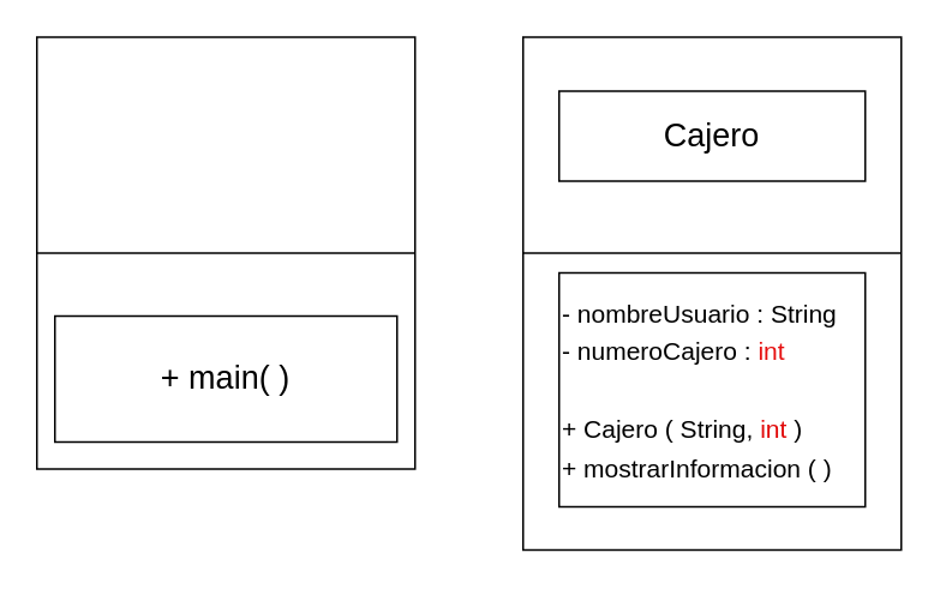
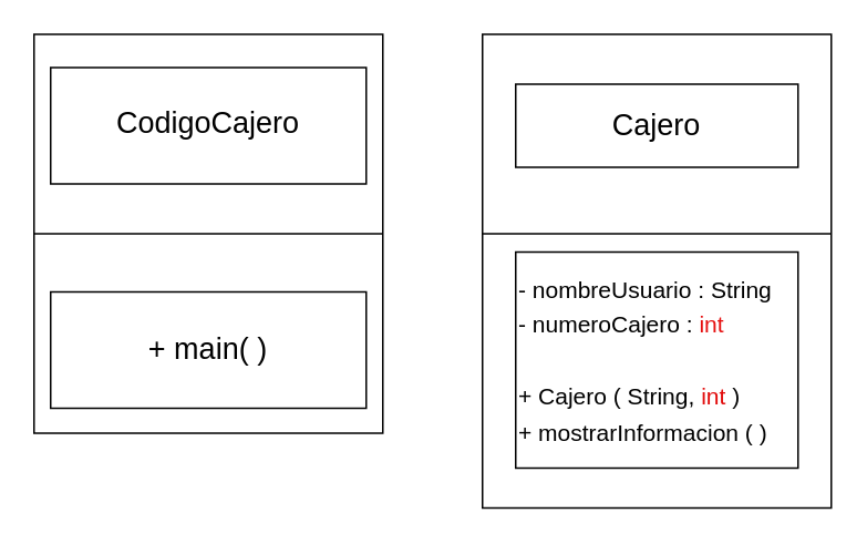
  <mxCell id="0" />
  <mxCell id="1" parent="0" />
  <mxCell id="2" value="" style="shape=table;startSize=0;container=1;collapsible=0;childLayout=tableLayout;" vertex="1" parent="1"><mxGeometry x="20" y="20" width="210" height="240" as="geometry" /></mxCell>
  <mxCell id="3" value="" style="shape=tableRow;horizontal=0;startSize=0;swimlaneHead=0;swimlaneBody=0;top=0;left=0;bottom=0;right=0;collapsible=0;dropTarget=0;fillColor=none;points=[[0,0.5],[1,0.5]];portConstraint=eastwest;" vertex="1" parent="2"><mxGeometry width="210" height="120" as="geometry" /></mxCell>
  <mxCell id="4" value="" style="shape=partialRectangle;html=1;whiteSpace=wrap;connectable=0;overflow=hidden;fillColor=none;top=0;left=0;bottom=0;right=0;pointerEvents=1;" vertex="1" parent="3"><mxGeometry width="210" height="120" as="geometry"><mxRectangle width="210" height="120" as="alternateBounds" /></mxGeometry></mxCell>
  <mxCell id="5" value="" style="shape=tableRow;horizontal=0;startSize=0;swimlaneHead=0;swimlaneBody=0;top=0;left=0;bottom=0;right=0;collapsible=0;dropTarget=0;fillColor=none;points=[[0,0.5],[1,0.5]];portConstraint=eastwest;" vertex="1" parent="2"><mxGeometry y="120" width="210" height="120" as="geometry" /></mxCell>
  <mxCell id="6" value="" style="shape=partialRectangle;html=1;whiteSpace=wrap;connectable=0;overflow=hidden;fillColor=none;top=0;left=0;bottom=0;right=0;pointerEvents=1;" vertex="1" parent="5"><mxGeometry width="210" height="120" as="geometry"><mxRectangle width="210" height="120" as="alternateBounds" /></mxGeometry></mxCell>
+ <mxCell id="7" value="&lt;p style=&quot;line-height: 120%;&quot;&gt;&lt;font style=&quot;font-size: 18px;&quot;&gt;CodigoCajero&lt;/font&gt;&lt;/p&gt;" style="whiteSpace=wrap;html=1;" vertex="1" parent="1"><mxGeometry x="30" y="40" width="190" height="70" as="geometry" /></mxCell>
  <mxCell id="8" value="+ main( )" style="whiteSpace=wrap;html=1;fontSize=18;" vertex="1" parent="1"><mxGeometry x="30" y="175" width="190" height="70" as="geometry" /></mxCell>
  <mxCell id="9" value="" style="shape=table;startSize=0;container=1;collapsible=0;childLayout=tableLayout;fontSize=18;" vertex="1" parent="1"><mxGeometry x="290" y="20" width="210" height="285" as="geometry" /></mxCell>
  <mxCell id="10" value="" style="shape=tableRow;horizontal=0;startSize=0;swimlaneHead=0;swimlaneBody=0;top=0;left=0;bottom=0;right=0;collapsible=0;dropTarget=0;fillColor=none;points=[[0,0.5],[1,0.5]];portConstraint=eastwest;fontSize=18;" vertex="1" parent="9"><mxGeometry width="210" height="120" as="geometry" /></mxCell>
  <mxCell id="11" value="" style="shape=partialRectangle;html=1;whiteSpace=wrap;connectable=0;overflow=hidden;fillColor=none;top=0;left=0;bottom=0;right=0;pointerEvents=1;fontSize=18;" vertex="1" parent="10"><mxGeometry width="210" height="120" as="geometry"><mxRectangle width="210" height="120" as="alternateBounds" /></mxGeometry></mxCell>
  <mxCell id="12" value="" style="shape=tableRow;horizontal=0;startSize=0;swimlaneHead=0;swimlaneBody=0;top=0;left=0;bottom=0;right=0;collapsible=0;dropTarget=0;fillColor=none;points=[[0,0.5],[1,0.5]];portConstraint=eastwest;fontSize=18;" vertex="1" parent="9"><mxGeometry y="120" width="210" height="165" as="geometry" /></mxCell>
  <mxCell id="13" value="" style="shape=partialRectangle;html=1;whiteSpace=wrap;connectable=0;overflow=hidden;fillColor=none;top=0;left=0;bottom=0;right=0;pointerEvents=1;fontSize=18;" vertex="1" parent="12"><mxGeometry width="210" height="165" as="geometry"><mxRectangle width="210" height="165" as="alternateBounds" /></mxGeometry></mxCell>
  <mxCell id="14" value="Cajero" style="whiteSpace=wrap;html=1;fontSize=18;" vertex="1" parent="1"><mxGeometry x="310" y="50" width="170" height="50" as="geometry" /></mxCell>
  <mxCell id="15" value="&lt;font style=&quot;font-size: 14px;&quot;&gt;- nombreUsuario : String&lt;br&gt;- numeroCajero : &lt;font color=&quot;#e60f0f&quot;&gt;int&lt;/font&gt;&lt;br&gt;&lt;br&gt;+ Cajero ( String, &lt;font color=&quot;#e10909&quot;&gt;int&lt;/font&gt; )&lt;br&gt;+ mostrarInformacion ( )&lt;/font&gt;" style="whiteSpace=wrap;html=1;fontSize=18;align=left;" vertex="1" parent="1"><mxGeometry x="310" y="151" width="170" height="130" as="geometry" /></mxCell>
